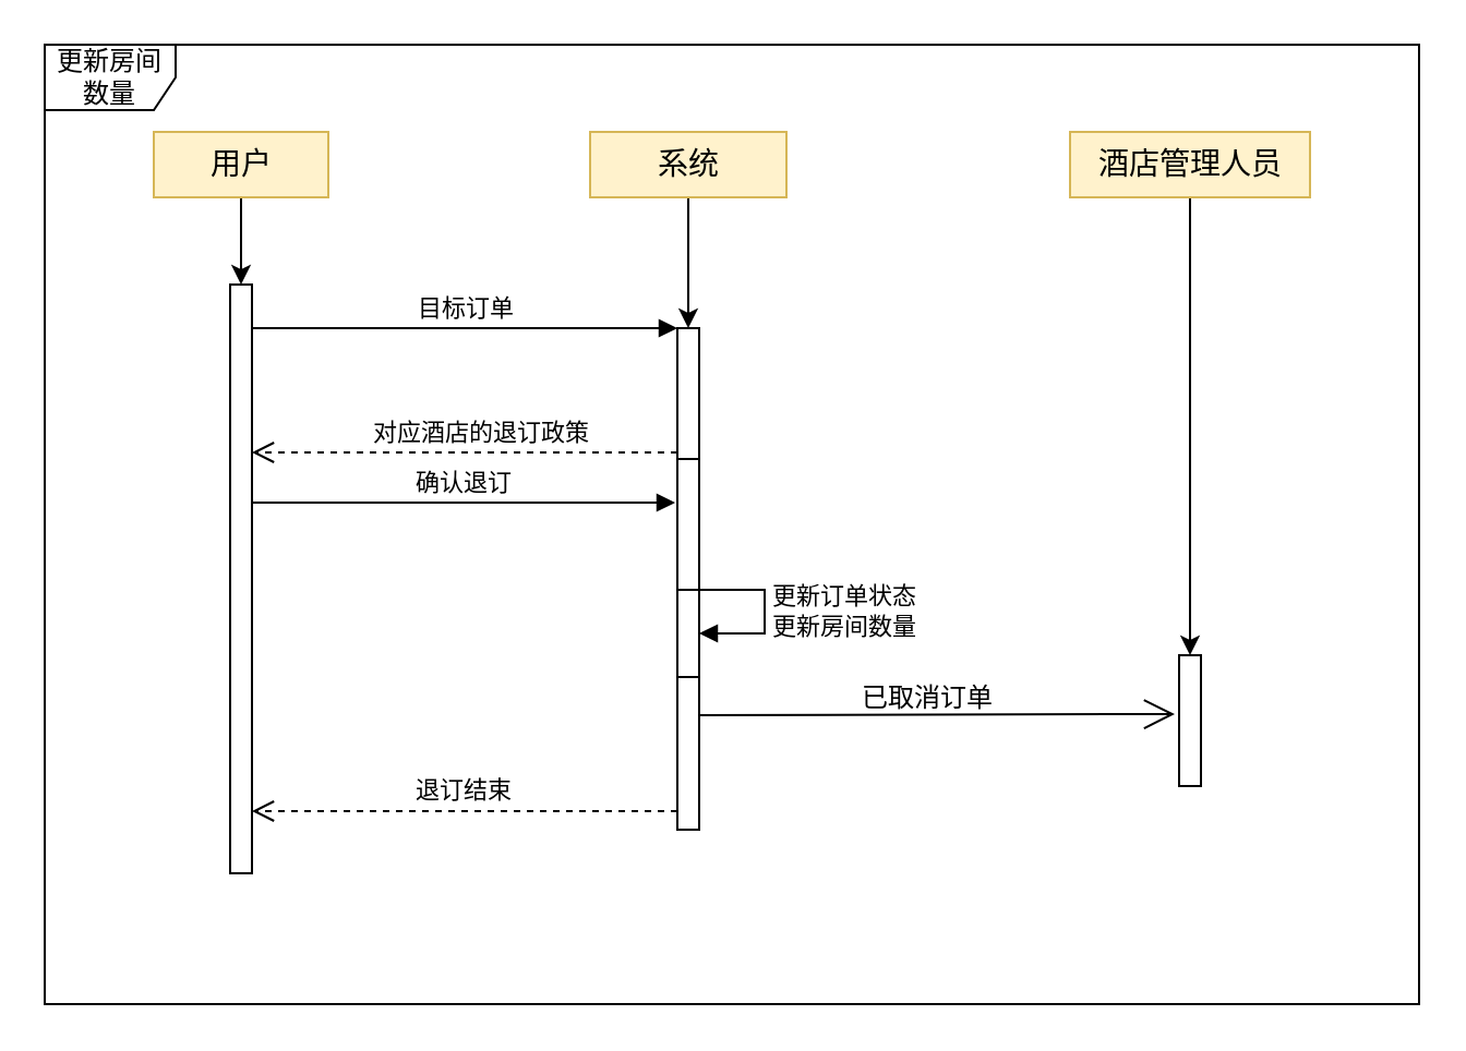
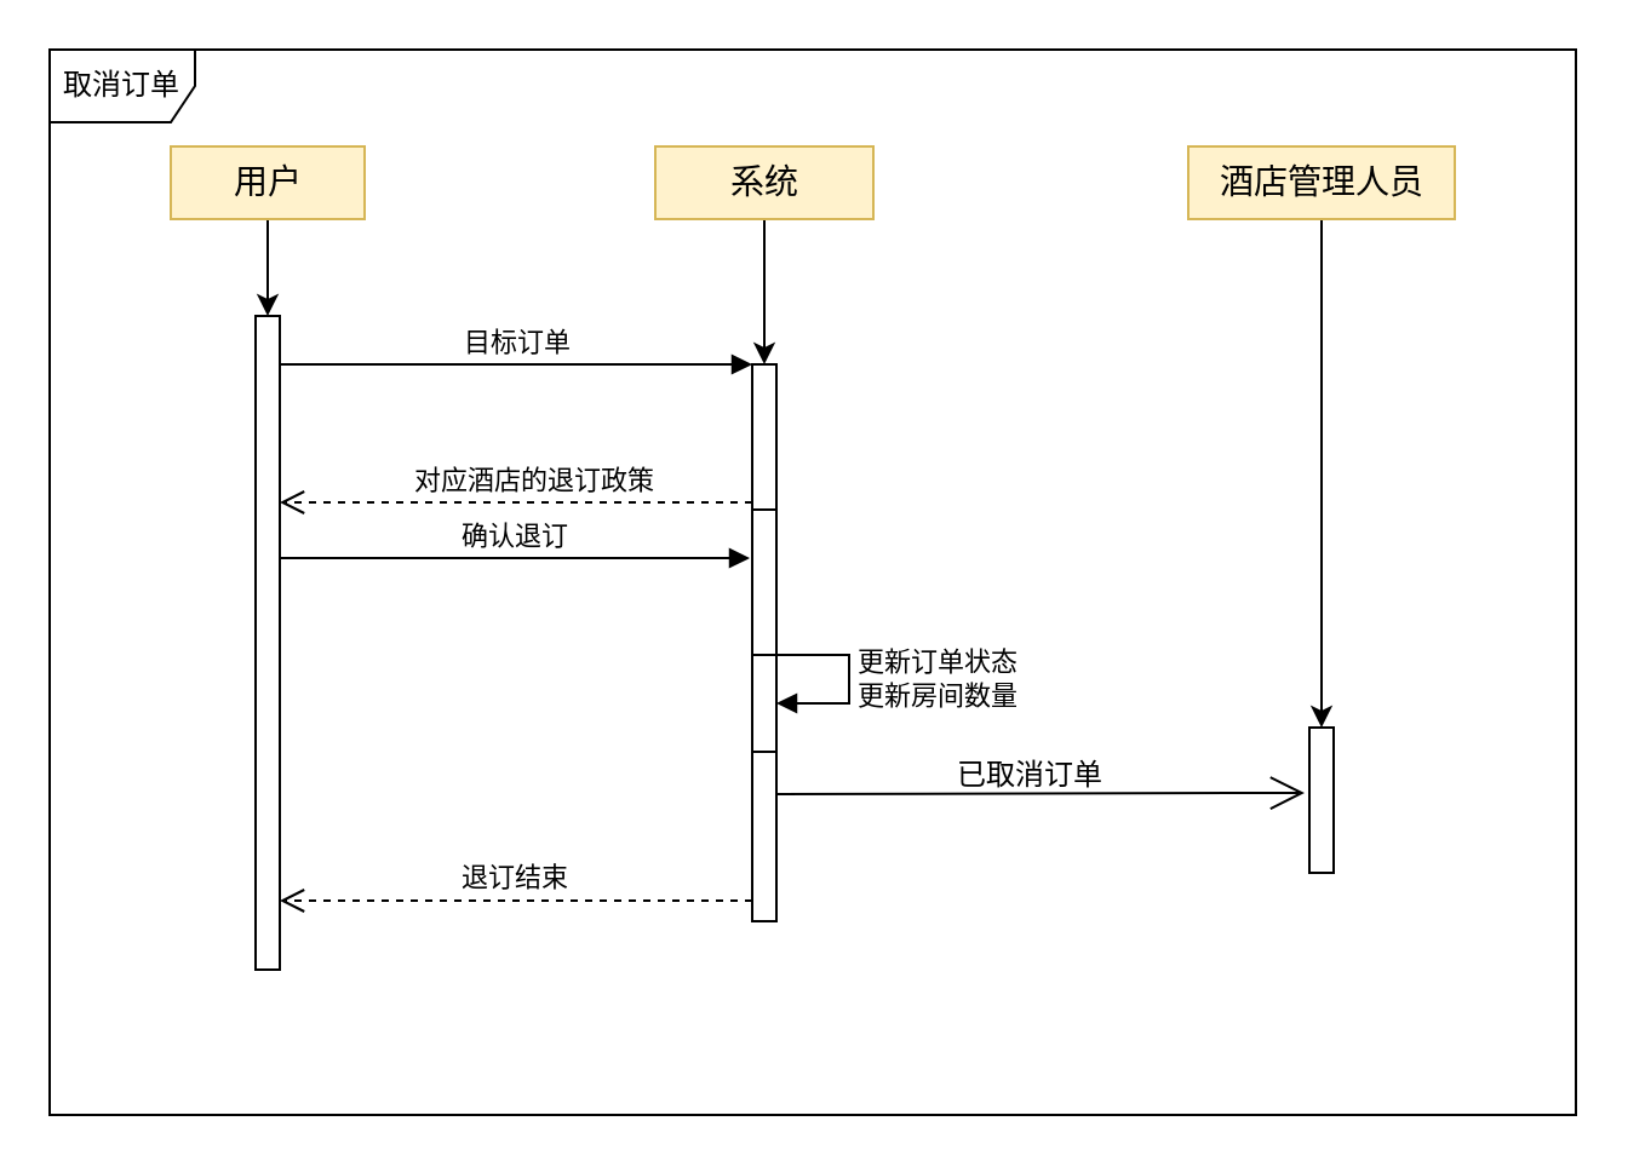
  <mxCell id="0" />
  <mxCell id="1" parent="0" />
  <mxCell id="2" value="" style="edgeStyle=orthogonalEdgeStyle;rounded=0;orthogonalLoop=1;jettySize=auto;html=1;" edge="1" parent="1" source="3" target="8"><mxGeometry relative="1" as="geometry" /></mxCell>
  <mxCell id="3" value="&lt;font style=&quot;font-size: 14px&quot;&gt;用户&lt;/font&gt;" style="html=1;fillColor=#fff2cc;strokeColor=#d6b656;" vertex="1" parent="1"><mxGeometry x="70" y="60" width="80" height="30" as="geometry" /></mxCell>
  <mxCell id="4" value="" style="edgeStyle=orthogonalEdgeStyle;rounded=0;orthogonalLoop=1;jettySize=auto;html=1;" edge="1" parent="1" source="5" target="9"><mxGeometry relative="1" as="geometry" /></mxCell>
  <mxCell id="5" value="&lt;font style=&quot;font-size: 14px&quot;&gt;系统&lt;/font&gt;" style="html=1;fillColor=#fff2cc;strokeColor=#d6b656;" vertex="1" parent="1"><mxGeometry x="270" y="60" width="90" height="30" as="geometry" /></mxCell>
  <mxCell id="6" style="edgeStyle=orthogonalEdgeStyle;rounded=0;orthogonalLoop=1;jettySize=auto;html=1;" edge="1" parent="1" source="7" target="17"><mxGeometry relative="1" as="geometry" /></mxCell>
  <mxCell id="7" value="&lt;font style=&quot;font-size: 14px&quot;&gt;酒店管理人员&lt;/font&gt;" style="html=1;fillColor=#fff2cc;strokeColor=#d6b656;" vertex="1" parent="1"><mxGeometry x="490" y="60" width="110" height="30" as="geometry" /></mxCell>
  <mxCell id="8" value="" style="html=1;points=[];perimeter=orthogonalPerimeter;" vertex="1" parent="1"><mxGeometry x="105" y="130" width="10" height="270" as="geometry" /></mxCell>
  <mxCell id="9" value="" style="html=1;points=[];perimeter=orthogonalPerimeter;" vertex="1" parent="1"><mxGeometry x="310" y="150" width="10" height="60" as="geometry" /></mxCell>
  <mxCell id="10" value="目标订单" style="html=1;verticalAlign=bottom;endArrow=block;entryX=0;entryY=0;" edge="1" target="9" parent="1" source="8"><mxGeometry relative="1" as="geometry"><mxPoint x="240" y="150" as="sourcePoint" /></mxGeometry></mxCell>
  <mxCell id="11" value="对应酒店的退订政策" style="html=1;verticalAlign=bottom;endArrow=open;dashed=1;endSize=8;exitX=0;exitY=0.95;" edge="1" source="9" parent="1" target="8"><mxGeometry x="0.026" y="-10" relative="1" as="geometry"><mxPoint x="240" y="226" as="targetPoint" /><Array as="points"><mxPoint x="210" y="207" /></Array><mxPoint x="10" y="10" as="offset" /></mxGeometry></mxCell>
  <mxCell id="12" value="" style="html=1;points=[];perimeter=orthogonalPerimeter;" vertex="1" parent="1"><mxGeometry x="310" y="210" width="10" height="170" as="geometry" /></mxCell>
  <mxCell id="13" value="确认退订" style="html=1;verticalAlign=bottom;endArrow=block;" edge="1" parent="1" source="8"><mxGeometry relative="1" as="geometry"><mxPoint x="240" y="231" as="sourcePoint" /><mxPoint x="309" y="230" as="targetPoint" /></mxGeometry></mxCell>
  <mxCell id="14" value="退订结束" style="html=1;verticalAlign=bottom;endArrow=open;dashed=1;endSize=8;exitX=0;exitY=0.95;" edge="1" source="12" parent="1" target="8"><mxGeometry relative="1" as="geometry"><mxPoint x="240" y="286" as="targetPoint" /></mxGeometry></mxCell>
  <mxCell id="15" value="" style="html=1;points=[];perimeter=orthogonalPerimeter;" vertex="1" parent="1"><mxGeometry x="310" y="270" width="10" height="40" as="geometry" /></mxCell>
  <mxCell id="16" value="更新订单状态&lt;br&gt;更新房间数量" style="edgeStyle=orthogonalEdgeStyle;html=1;align=left;spacingLeft=2;endArrow=block;rounded=0;exitX=1;exitY=0.294;exitDx=0;exitDy=0;exitPerimeter=0;" edge="1" target="15" parent="1" source="12"><mxGeometry x="0.112" relative="1" as="geometry"><mxPoint x="315" y="270" as="sourcePoint" /><Array as="points"><mxPoint x="320" y="270" /><mxPoint x="350" y="270" /><mxPoint x="350" y="290" /></Array><mxPoint as="offset" /></mxGeometry></mxCell>
  <mxCell id="17" value="" style="html=1;points=[];perimeter=orthogonalPerimeter;" vertex="1" parent="1"><mxGeometry x="540" y="300" width="10" height="60" as="geometry" /></mxCell>
  <mxCell id="18" value="" style="endArrow=open;endFill=1;endSize=12;html=1;exitX=0.959;exitY=0.691;exitDx=0;exitDy=0;exitPerimeter=0;" edge="1" parent="1" source="12"><mxGeometry width="160" relative="1" as="geometry"><mxPoint x="310" y="230" as="sourcePoint" /><mxPoint x="538" y="327" as="targetPoint" /></mxGeometry></mxCell>
  <mxCell id="19" value="已取消订单" style="text;html=1;strokeColor=none;fillColor=none;align=center;verticalAlign=middle;whiteSpace=wrap;rounded=0;" vertex="1" parent="1"><mxGeometry x="380" y="310" width="90" height="20" as="geometry" /></mxCell>
- <mxCell id="20" value="更新房间数量" style="shape=umlFrame;whiteSpace=wrap;html=1;" vertex="1" parent="1"><mxGeometry x="20" y="20" width="630" height="440" as="geometry" /></mxCell>
+ <mxCell id="20" value="取消订单" style="shape=umlFrame;whiteSpace=wrap;html=1;" vertex="1" parent="1"><mxGeometry x="20" y="20" width="630" height="440" as="geometry" /></mxCell>
